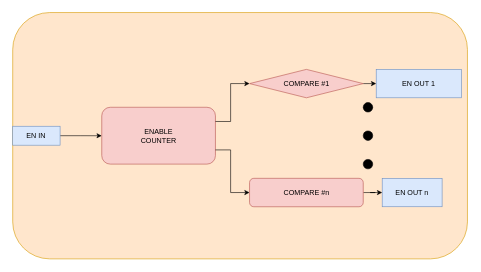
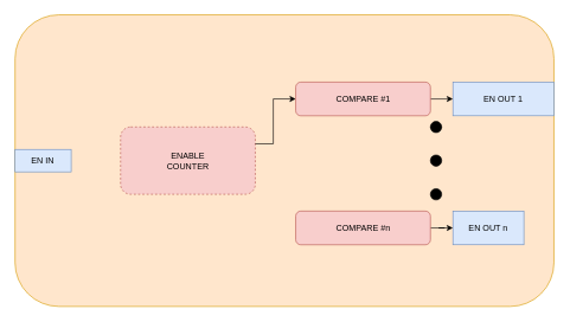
  <mxCell id="0" />
  <mxCell id="1" parent="0" />
  <mxCell id="2" value="" style="group" vertex="1" connectable="0" parent="1"><mxGeometry x="20.29" y="20.43" width="759.03" height="411.14" as="geometry" /></mxCell>
  <mxCell id="3" value="" style="rounded=1;whiteSpace=wrap;html=1;fillColor=#ffe6cc;strokeColor=#d79b00;" parent="2" vertex="1"><mxGeometry width="759.03" height="411.14" as="geometry" /></mxCell>
- <mxCell id="4" value="&lt;div&gt;ENABLE&lt;br&gt;&lt;/div&gt;&lt;div&gt;COUNTER&lt;/div&gt;" style="rounded=1;whiteSpace=wrap;html=1;fillColor=#f8cecc;strokeColor=#b85450;" parent="2" vertex="1"><mxGeometry x="148.643" y="158.131" width="189.757" height="94.878" as="geometry" /></mxCell>
- <mxCell id="5" style="edgeStyle=orthogonalEdgeStyle;rounded=0;orthogonalLoop=1;jettySize=auto;html=1;exitX=1;exitY=0.5;exitDx=0;exitDy=0;" parent="2" source="6" target="4" edge="1"><mxGeometry relative="1" as="geometry" /></mxCell>
+ <mxCell id="4" value="&lt;div&gt;ENABLE&lt;br&gt;&lt;/div&gt;&lt;div&gt;COUNTER&lt;/div&gt;" style="rounded=1;whiteSpace=wrap;html=1;fillColor=#f8cecc;strokeColor=#b85450;dashed=1;" parent="2" vertex="1"><mxGeometry x="148.643" y="158.131" width="189.757" height="94.878" as="geometry" /></mxCell>
  <mxCell id="6" value="EN IN" style="rounded=0;whiteSpace=wrap;html=1;fillColor=#dae8fc;strokeColor=#6c8ebf;" parent="2" vertex="1"><mxGeometry y="189.757" width="79.066" height="31.626" as="geometry" /></mxCell>
- <mxCell id="7" value="EN OUT 1" style="rounded=0;whiteSpace=wrap;html=1;fillColor=#dae8fc;strokeColor=#6c8ebf;" parent="2" vertex="1"><mxGeometry x="606.712" y="94.878" width="142.318" height="47.439" as="geometry" /></mxCell>
+ <mxCell id="7" value="EN OUT 1" style="rounded=0;whiteSpace=wrap;html=1;fillColor=#dae8fc;strokeColor=#6c8ebf;" parent="2" vertex="1"><mxGeometry x="616.712" y="94.878" width="142.318" height="47.439" as="geometry" /></mxCell>
  <mxCell id="8" value="&lt;div&gt;EN OUT n&lt;/div&gt;" style="rounded=0;whiteSpace=wrap;html=1;fillColor=#dae8fc;strokeColor=#6c8ebf;" parent="2" vertex="1"><mxGeometry x="616.712" y="276.729" width="100" height="47.439" as="geometry" /></mxCell>
  <mxCell id="9" style="edgeStyle=orthogonalEdgeStyle;rounded=0;orthogonalLoop=1;jettySize=auto;html=1;exitX=1;exitY=0.5;exitDx=0;exitDy=0;entryX=0;entryY=0.5;entryDx=0;entryDy=0;" parent="2" source="10" target="7" edge="1"><mxGeometry relative="1" as="geometry" /></mxCell>
- <mxCell id="10" value="COMPARE #1" style="rhombus;whiteSpace=wrap;html=1;fillColor=#f8cecc;strokeColor=#b85450;" parent="2" vertex="1"><mxGeometry x="395.328" y="94.878" width="189.757" height="47.439" as="geometry" /></mxCell>
+ <mxCell id="10" value="COMPARE #1" style="rounded=1;whiteSpace=wrap;html=1;fillColor=#f8cecc;strokeColor=#b85450;" parent="2" vertex="1"><mxGeometry x="395.328" y="94.878" width="189.757" height="47.439" as="geometry" /></mxCell>
  <mxCell id="11" style="edgeStyle=orthogonalEdgeStyle;rounded=0;orthogonalLoop=1;jettySize=auto;html=1;exitX=1;exitY=0.25;exitDx=0;exitDy=0;entryX=0;entryY=0.5;entryDx=0;entryDy=0;" parent="2" source="4" target="10" edge="1"><mxGeometry relative="1" as="geometry"><Array as="points"><mxPoint x="363.702" y="181.85" /><mxPoint x="363.702" y="118.598" /></Array></mxGeometry></mxCell>
  <mxCell id="12" value="" style="edgeStyle=orthogonalEdgeStyle;rounded=0;orthogonalLoop=1;jettySize=auto;html=1;" parent="2" source="13" target="8" edge="1"><mxGeometry relative="1" as="geometry" /></mxCell>
  <mxCell id="13" value="&lt;div&gt;COMPARE #n&lt;/div&gt;" style="rounded=1;whiteSpace=wrap;html=1;fillColor=#f8cecc;strokeColor=#b85450;" parent="2" vertex="1"><mxGeometry x="395.328" y="276.729" width="189.757" height="47.439" as="geometry" /></mxCell>
- <mxCell id="14" style="edgeStyle=orthogonalEdgeStyle;rounded=0;orthogonalLoop=1;jettySize=auto;html=1;exitX=1;exitY=0.75;exitDx=0;exitDy=0;entryX=0;entryY=0.5;entryDx=0;entryDy=0;" parent="2" source="4" target="13" edge="1"><mxGeometry relative="1" as="geometry"><Array as="points"><mxPoint x="363.702" y="229.29" /><mxPoint x="363.702" y="300.448" /></Array></mxGeometry></mxCell>
  <mxCell id="15" value="" style="group" parent="2" vertex="1" connectable="0"><mxGeometry x="585.086" y="150.224" width="15.813" height="110.692" as="geometry" /></mxCell>
  <mxCell id="16" value="" style="ellipse;whiteSpace=wrap;html=1;aspect=fixed;fillColor=#000000;" parent="15" vertex="1"><mxGeometry width="15.813" height="15.813" as="geometry" /></mxCell>
  <mxCell id="17" value="" style="ellipse;whiteSpace=wrap;html=1;aspect=fixed;fillColor=#000000;" parent="15" vertex="1"><mxGeometry y="47.439" width="15.813" height="15.813" as="geometry" /></mxCell>
  <mxCell id="18" value="" style="ellipse;whiteSpace=wrap;html=1;aspect=fixed;fillColor=#000000;" parent="15" vertex="1"><mxGeometry y="94.878" width="15.813" height="15.813" as="geometry" /></mxCell>
